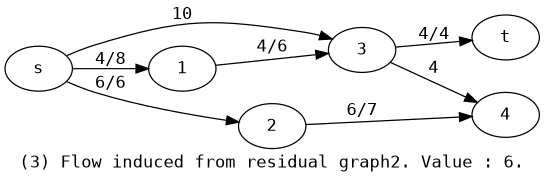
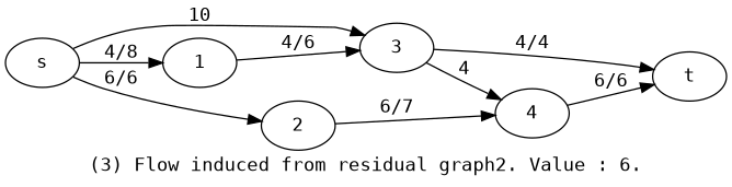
  digraph {
    fontname="DejaVu Sans Mono"
    label="(3) Flow induced from residual graph2. Value : 6."
    rankdir=LR
    node [fontname="DejaVu Sans Mono"]
    edge [fontname="DejaVu Sans Mono"]
    s
    1
    2
    3
    4
    t
    s -> 1 [label="4/8"]
    s -> 2 [label="6/6"]
    s -> 3 [label=10]
    1 -> 3 [label="4/6"]
    2 -> 4 [label="6/7"]
    3 -> 4 [label=4]
    3 -> t [label="4/4"]
+   4 -> t [label="6/6"]
  }
